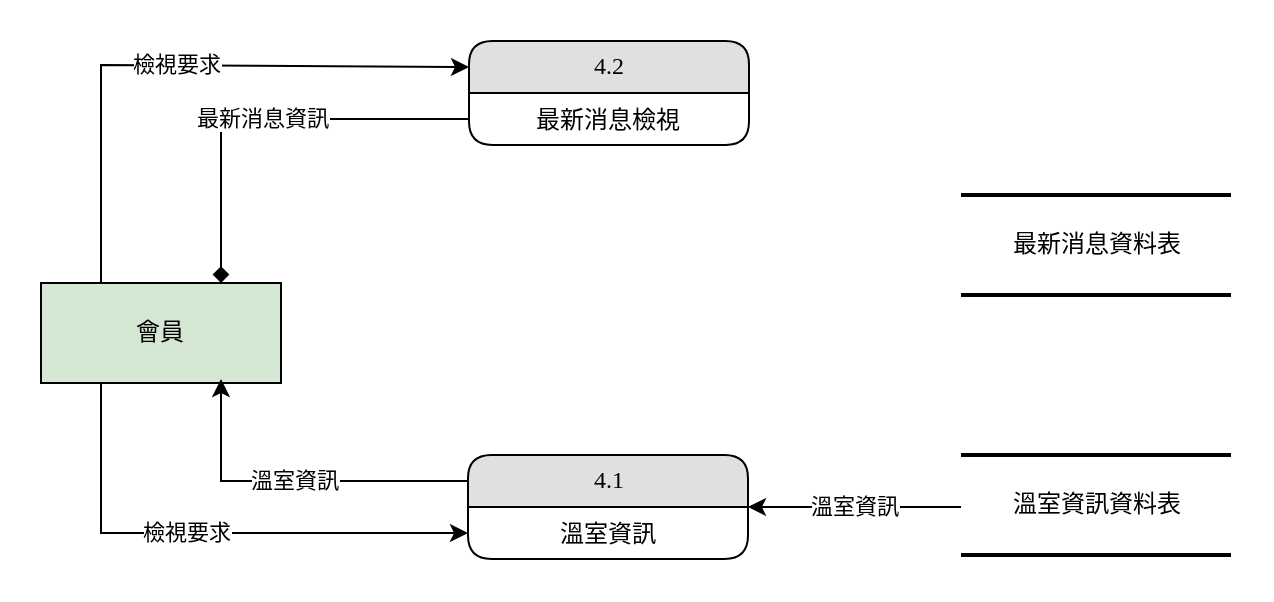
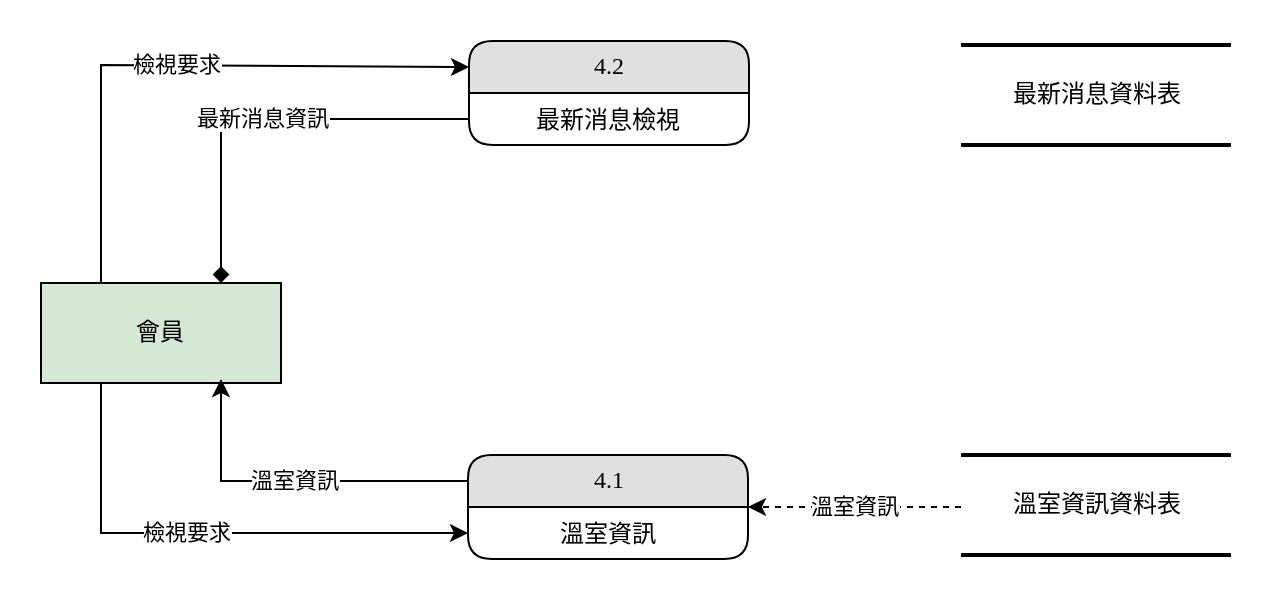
  <mxCell id="0" />
  <mxCell id="1" parent="0" />
- <mxCell id="2" value="溫室資訊" style="edgeStyle=orthogonalEdgeStyle;rounded=0;orthogonalLoop=1;jettySize=auto;html=1;entryX=1;entryY=0.5;entryDx=0;entryDy=0;" parent="1" source="3" target="12" edge="1"><mxGeometry relative="1" as="geometry"><Array as="points"><mxPoint x="432.5" y="253" /><mxPoint x="432.5" y="253" /></Array><mxPoint x="392.5" y="238" as="targetPoint" /></mxGeometry></mxCell>
+ <mxCell id="2" value="溫室資訊" style="edgeStyle=orthogonalEdgeStyle;rounded=0;orthogonalLoop=1;jettySize=auto;html=1;entryX=1;entryY=0.5;entryDx=0;entryDy=0;dashed=1;" parent="1" source="3" target="12" edge="1"><mxGeometry relative="1" as="geometry"><Array as="points"><mxPoint x="432.5" y="253" /><mxPoint x="432.5" y="253" /></Array><mxPoint x="392.5" y="238" as="targetPoint" /></mxGeometry></mxCell>
  <mxCell id="3" value="溫室資訊資料表" style="html=1;rounded=0;shadow=0;comic=0;labelBackgroundColor=none;strokeWidth=2;fontFamily=Verdana;fontSize=12;align=center;shape=mxgraph.ios7ui.horLines;" parent="1" vertex="1"><mxGeometry x="480" y="227" width="135" height="50" as="geometry" /></mxCell>
  <mxCell id="4" value="檢視要求" style="edgeStyle=orthogonalEdgeStyle;rounded=0;orthogonalLoop=1;jettySize=auto;html=1;entryX=0;entryY=0.5;entryDx=0;entryDy=0;exitX=0.25;exitY=1;exitDx=0;exitDy=0;" parent="1" target="13" edge="1"><mxGeometry relative="1" as="geometry"><Array as="points"><mxPoint x="50" y="266" /></Array><mxPoint x="50" y="169" as="sourcePoint" /></mxGeometry></mxCell>
  <mxCell id="5" value="會員" style="whiteSpace=wrap;html=1;rounded=0;shadow=0;comic=0;labelBackgroundColor=none;strokeWidth=1;fontFamily=Verdana;fontSize=12;align=center;fillColor=#d5e8d4;" parent="1" vertex="1"><mxGeometry x="20" y="141" width="120" height="50" as="geometry" /></mxCell>
  <mxCell id="6" value="溫室資訊" style="edgeStyle=orthogonalEdgeStyle;rounded=0;orthogonalLoop=1;jettySize=auto;html=1;exitX=0;exitY=0.25;exitDx=0;exitDy=0;" parent="1" source="12" edge="1"><mxGeometry relative="1" as="geometry"><Array as="points"><mxPoint x="110" y="240" /></Array><mxPoint x="110" y="189" as="targetPoint" /></mxGeometry></mxCell>
- <mxCell id="7" value="最新消息資料表" style="html=1;rounded=0;shadow=0;comic=0;labelBackgroundColor=none;strokeWidth=2;fontFamily=Verdana;fontSize=12;align=center;shape=mxgraph.ios7ui.horLines;" parent="1" vertex="1"><mxGeometry x="480" y="97" width="135" height="50" as="geometry" /></mxCell>
+ <mxCell id="7" value="最新消息資料表" style="html=1;rounded=0;shadow=0;comic=0;labelBackgroundColor=none;strokeWidth=2;fontFamily=Verdana;fontSize=12;align=center;shape=mxgraph.ios7ui.horLines;" parent="1" vertex="1"><mxGeometry x="480" y="22" width="135" height="50" as="geometry" /></mxCell>
  <mxCell id="8" value="檢視要求" style="edgeStyle=orthogonalEdgeStyle;rounded=0;orthogonalLoop=1;jettySize=auto;html=1;entryX=0;entryY=0.25;entryDx=0;entryDy=0;exitX=0.25;exitY=0;exitDx=0;exitDy=0;" parent="1" source="5" target="10" edge="1"><mxGeometry relative="1" as="geometry"><Array as="points"><mxPoint x="50" y="32" /></Array><mxPoint x="140" y="32" as="sourcePoint" /></mxGeometry></mxCell>
  <mxCell id="9" value="最新消息資訊" style="edgeStyle=orthogonalEdgeStyle;rounded=0;orthogonalLoop=1;jettySize=auto;html=1;entryX=0.75;entryY=0;entryDx=0;entryDy=0;endArrow=diamond;" parent="1" source="11" target="5" edge="1"><mxGeometry relative="1" as="geometry"><Array as="points"><mxPoint x="110" y="59" /></Array><mxPoint x="140" y="58.5" as="targetPoint" /></mxGeometry></mxCell>
  <mxCell id="10" value="4.2" style="swimlane;html=1;fontStyle=0;childLayout=stackLayout;horizontal=1;startSize=26;fillColor=#e0e0e0;horizontalStack=0;resizeParent=1;resizeLast=0;collapsible=1;marginBottom=0;swimlaneFillColor=#ffffff;align=center;rounded=1;shadow=0;comic=0;labelBackgroundColor=none;strokeWidth=1;fontFamily=Verdana;fontSize=12" parent="1" vertex="1"><mxGeometry x="234" y="20" width="140" height="52" as="geometry" /></mxCell>
  <mxCell id="11" value="最新消息檢視" style="text;html=1;strokeColor=none;fillColor=none;spacingLeft=4;spacingRight=4;whiteSpace=wrap;overflow=hidden;rotatable=0;points=[[0,0.5],[1,0.5]];portConstraint=eastwest;align=center;" parent="10" vertex="1"><mxGeometry y="26" width="140" height="26" as="geometry" /></mxCell>
  <mxCell id="12" value="4.1" style="swimlane;html=1;fontStyle=0;childLayout=stackLayout;horizontal=1;startSize=26;fillColor=#e0e0e0;horizontalStack=0;resizeParent=1;resizeLast=0;collapsible=1;marginBottom=0;swimlaneFillColor=#ffffff;align=center;rounded=1;shadow=0;comic=0;labelBackgroundColor=none;strokeWidth=1;fontFamily=Verdana;fontSize=12" parent="1" vertex="1"><mxGeometry x="233.5" y="227" width="140" height="52" as="geometry" /></mxCell>
  <mxCell id="13" value="溫室資訊" style="text;html=1;strokeColor=none;fillColor=none;spacingLeft=4;spacingRight=4;whiteSpace=wrap;overflow=hidden;rotatable=0;points=[[0,0.5],[1,0.5]];portConstraint=eastwest;align=center;" parent="12" vertex="1"><mxGeometry y="26" width="140" height="26" as="geometry" /></mxCell>
